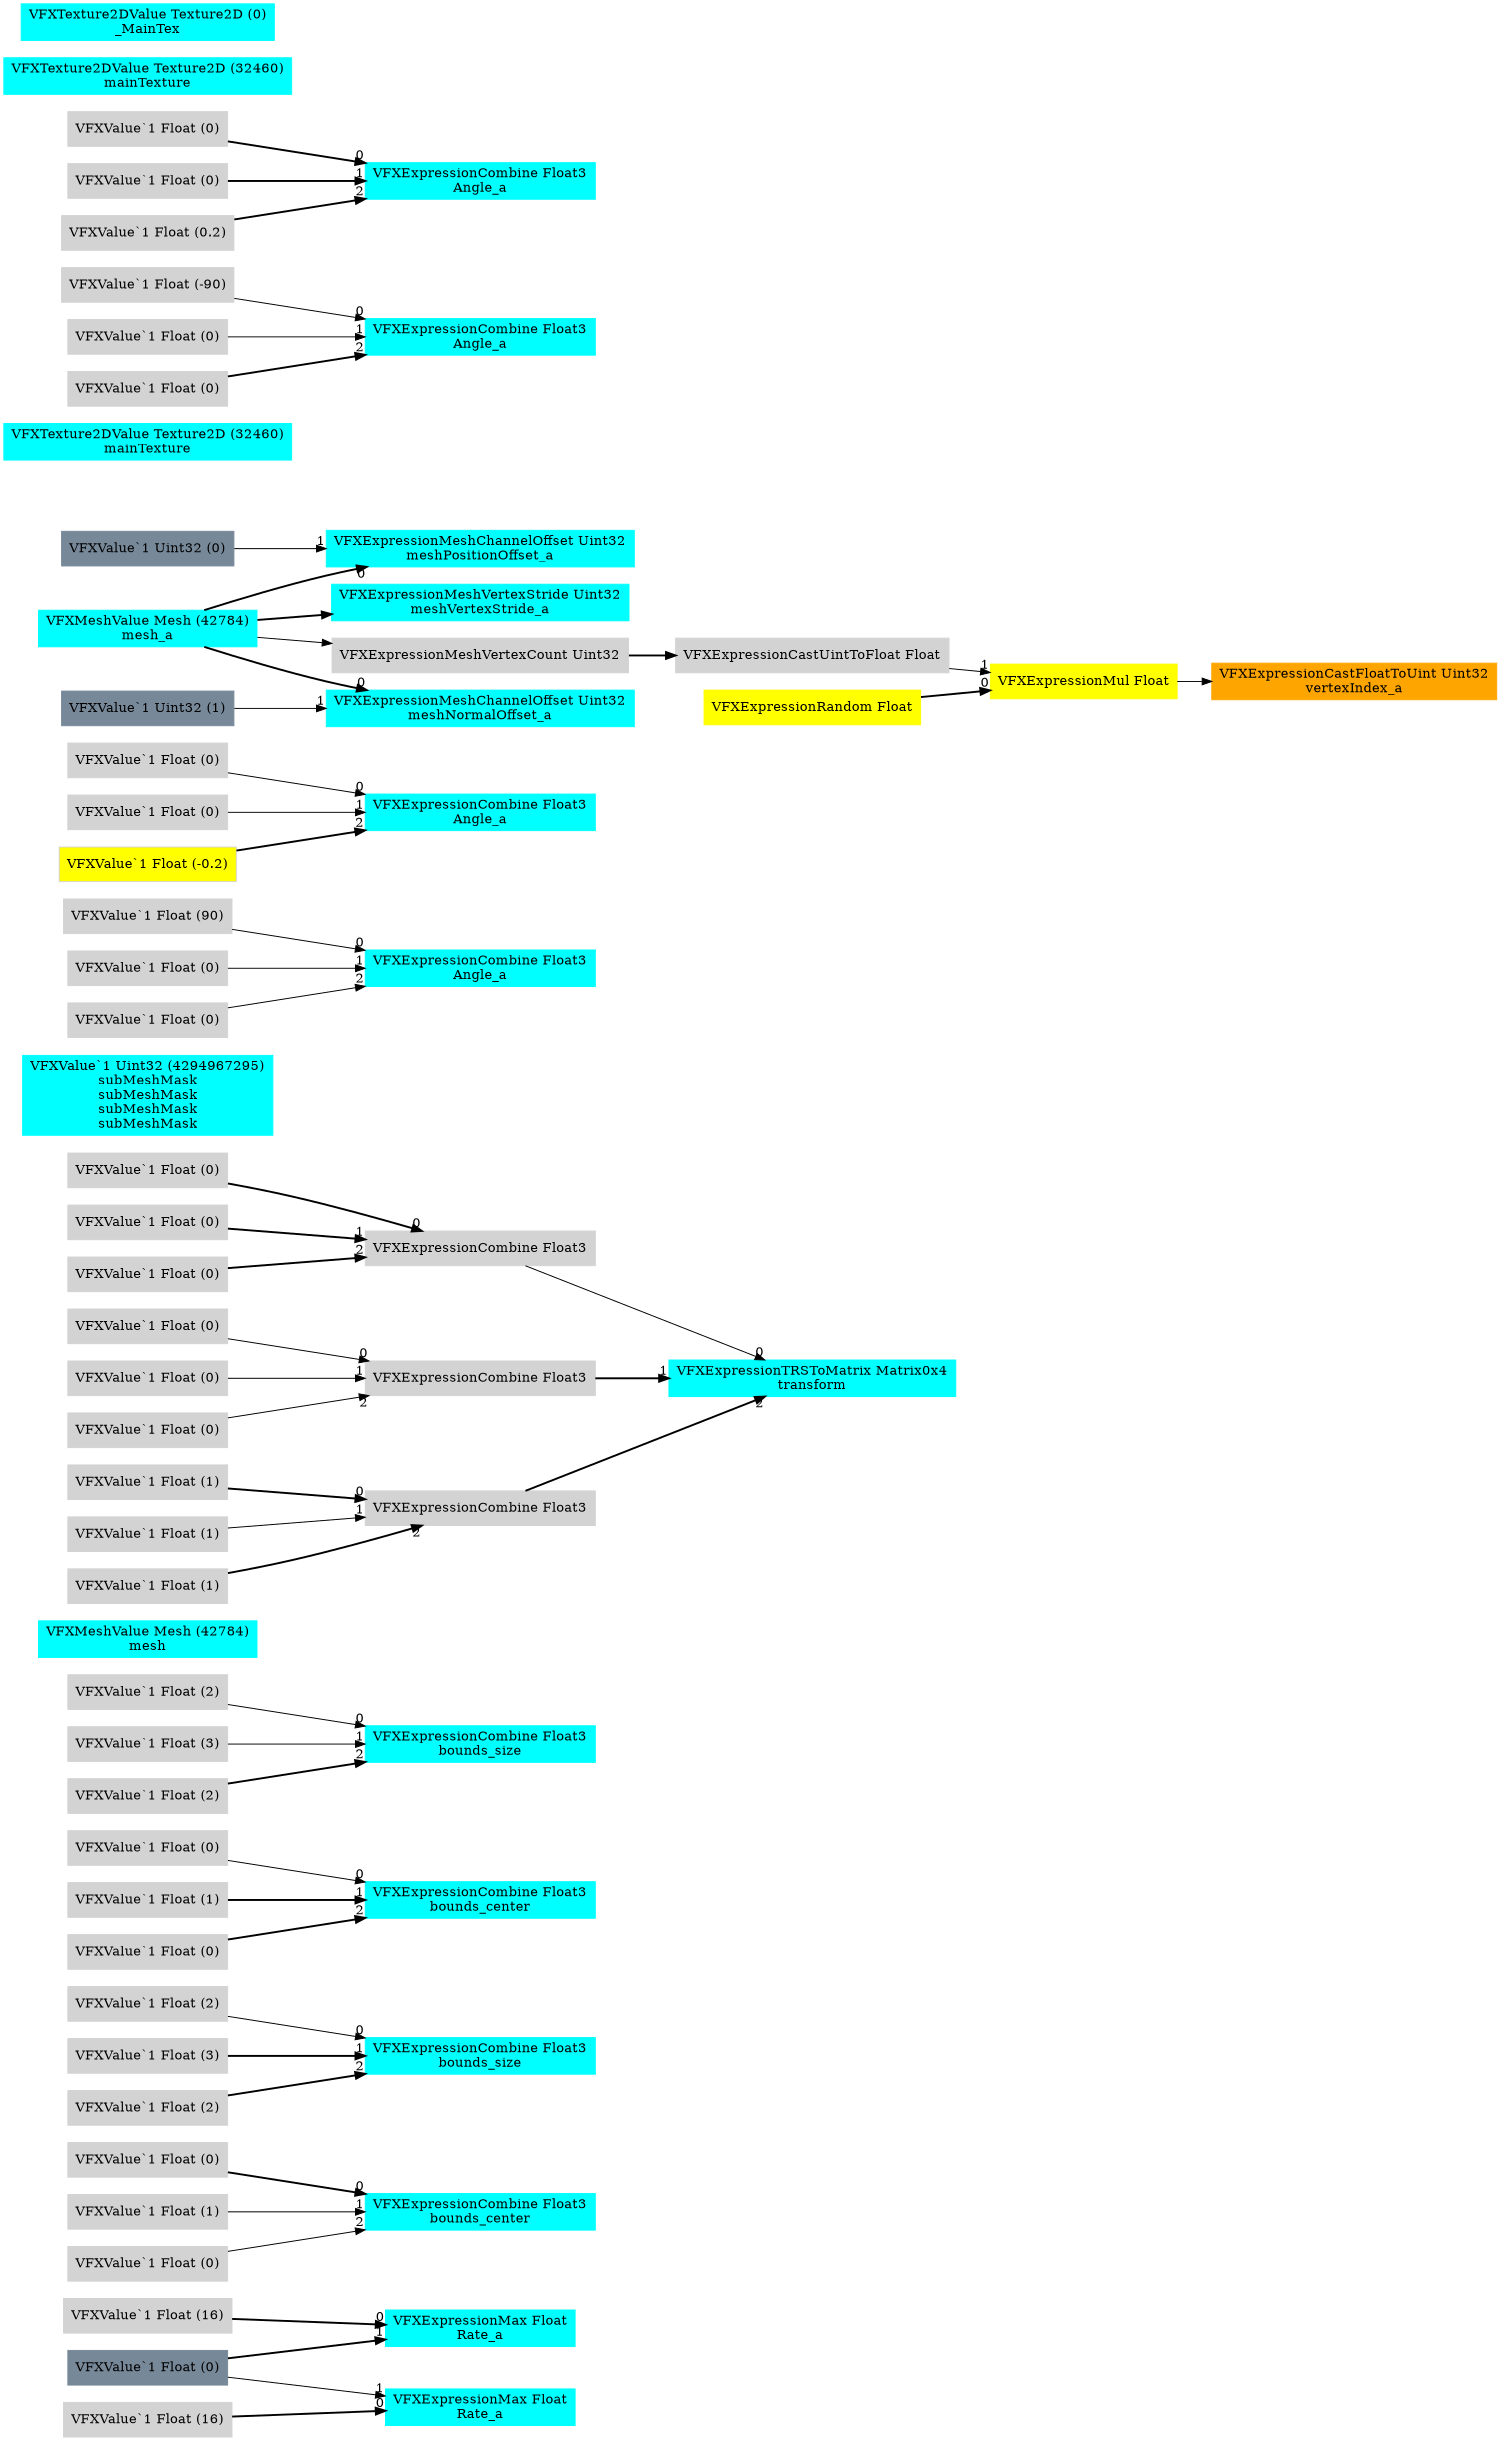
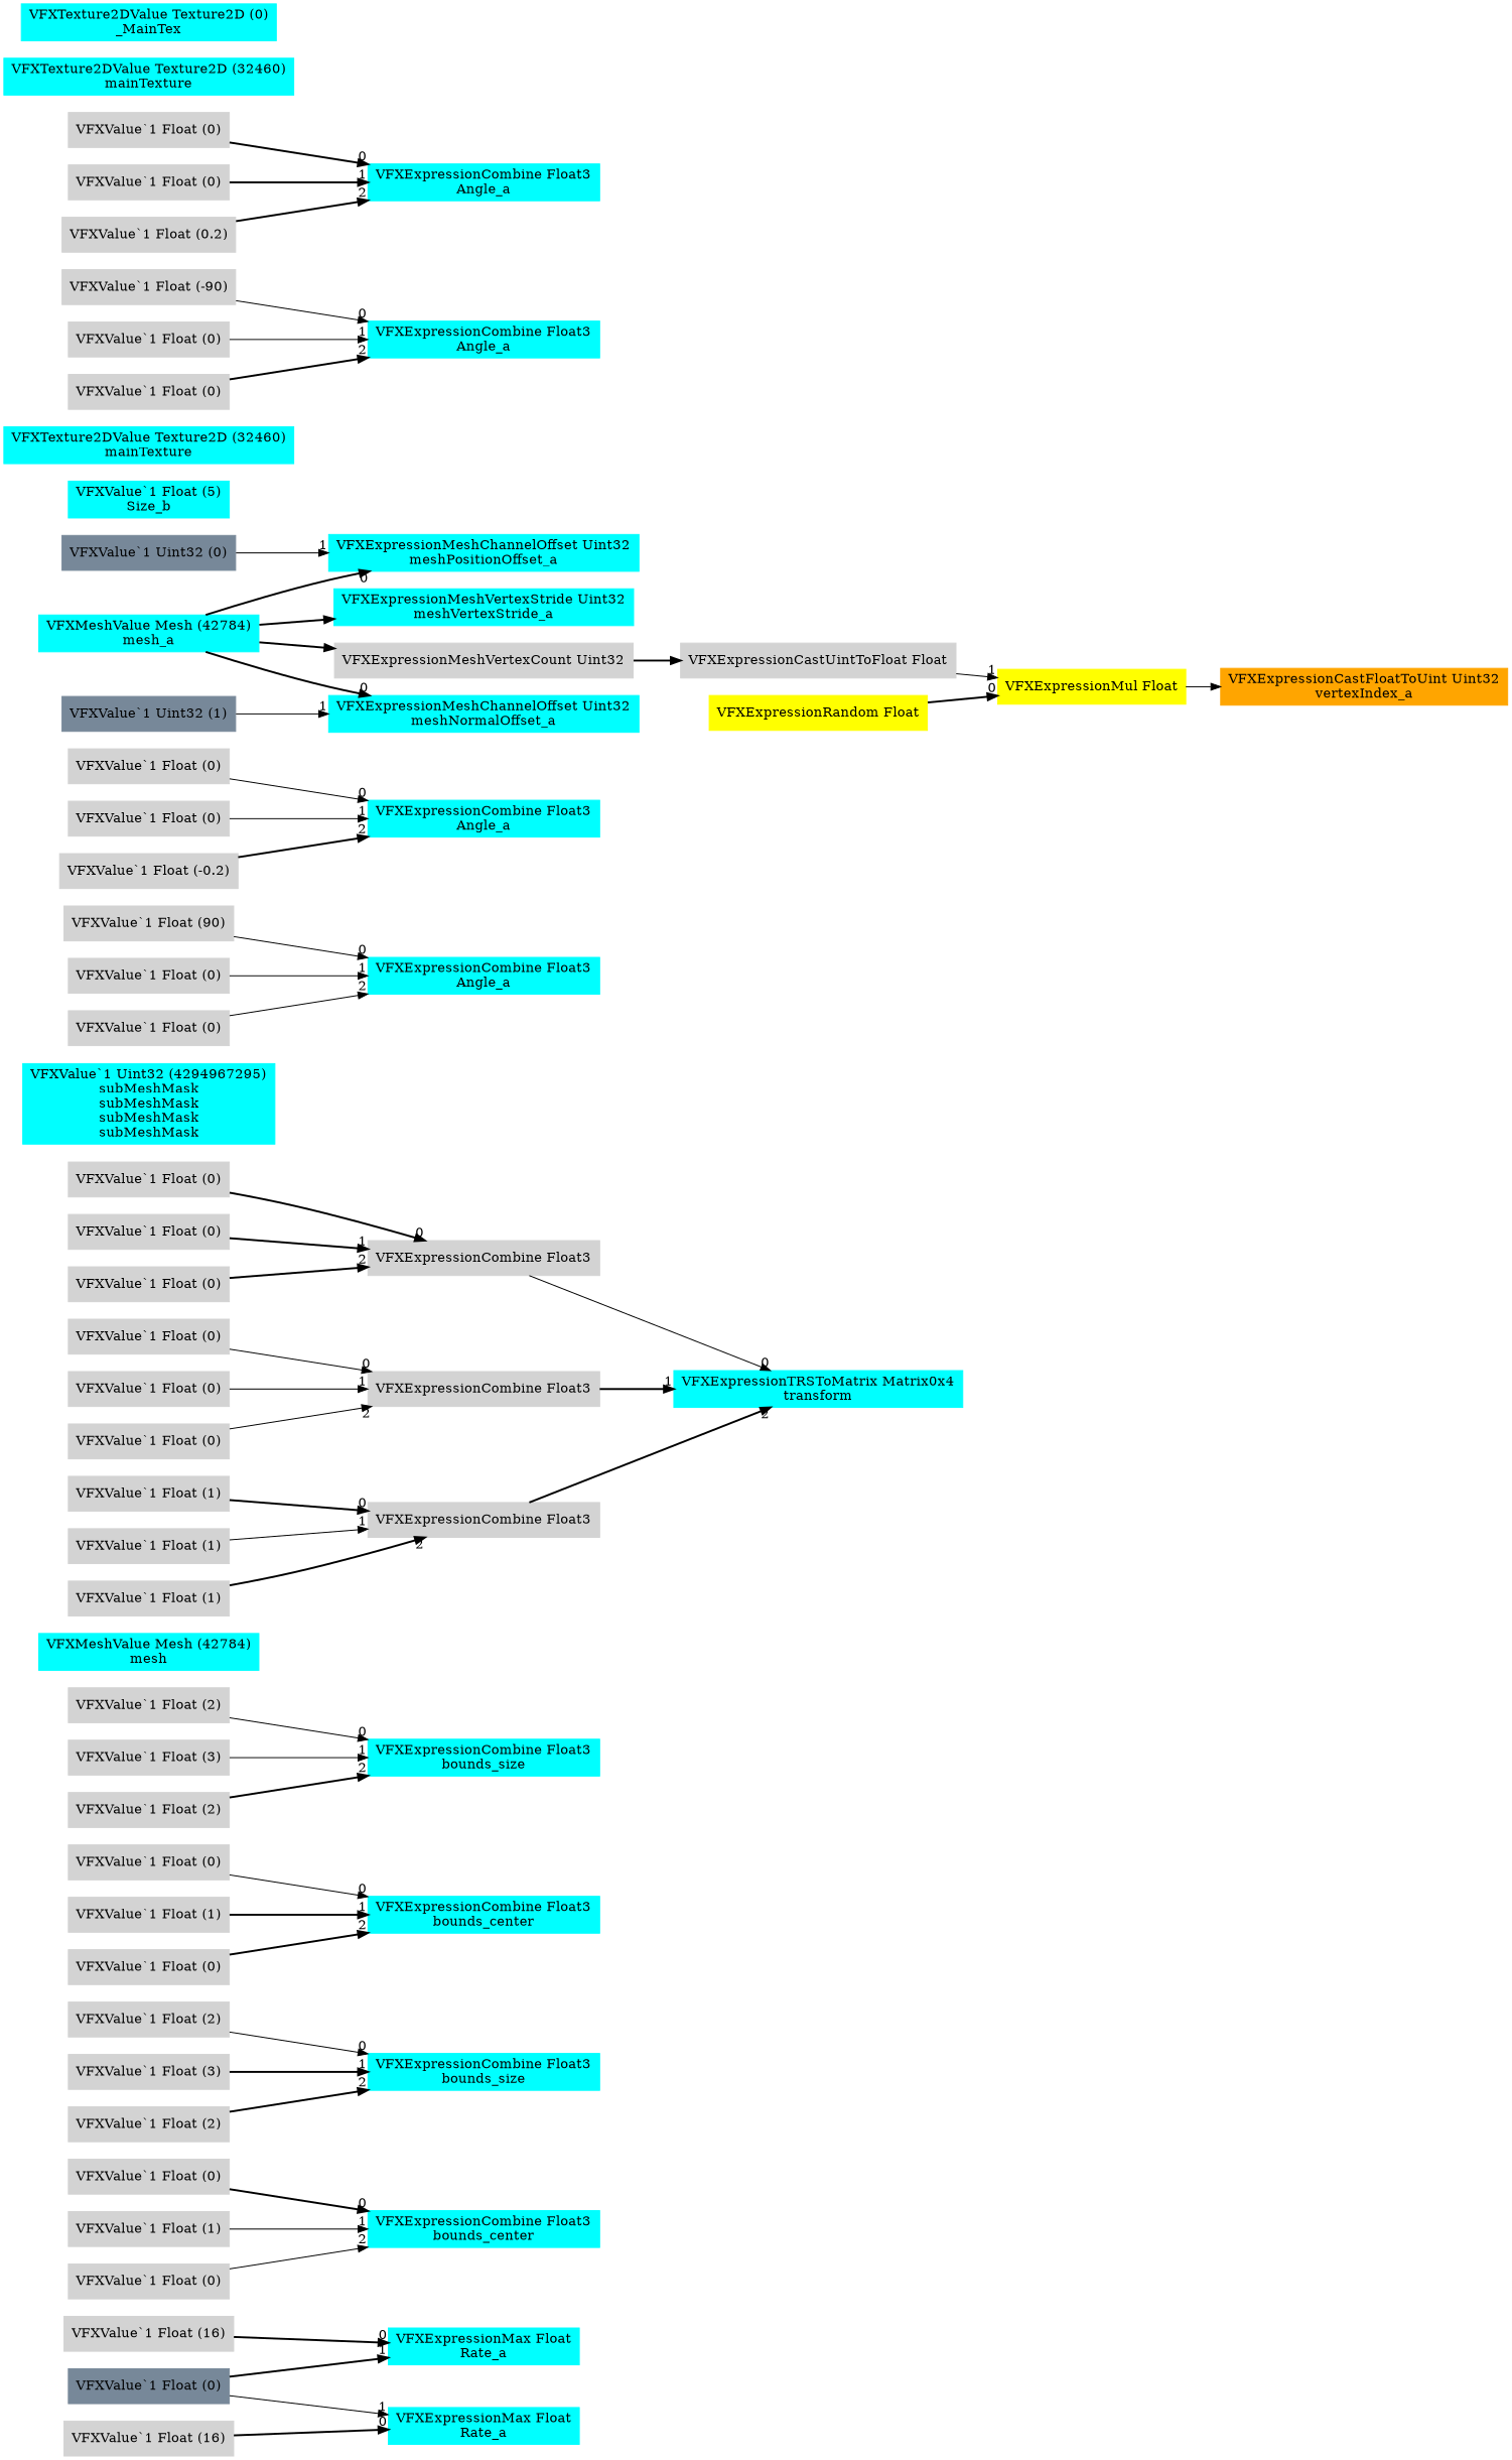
  digraph {
    rankdir=LR
    node [color=lightgray shape=box style=filled]
    edge [headlabel=0 style=bold]
    n1 [color=cyan label="VFXExpressionMax Float\nRate_a"]
    n2 [label="VFXValue`1 Float (16)"]
    n3 [color=lightslategray label="VFXValue`1 Float (0)"]
    n4 [color=cyan label="VFXExpressionMax Float\nRate_a"]
    n5 [label="VFXValue`1 Float (16)"]
    n6 [color=cyan label="VFXExpressionCombine Float3\nbounds_center"]
    n7 [label="VFXValue`1 Float (0)"]
    n8 [label="VFXValue`1 Float (1)"]
    n9 [label="VFXValue`1 Float (0)"]
    n10 [color=cyan label="VFXExpressionCombine Float3\nbounds_size"]
    n11 [label="VFXValue`1 Float (2)"]
    n12 [label="VFXValue`1 Float (3)"]
    n13 [label="VFXValue`1 Float (2)"]
    n14 [color=cyan label="VFXExpressionCombine Float3\nbounds_center"]
    n15 [label="VFXValue`1 Float (0)"]
    n16 [label="VFXValue`1 Float (1)"]
    n17 [label="VFXValue`1 Float (0)"]
    n18 [color=cyan label="VFXExpressionCombine Float3\nbounds_size"]
    n19 [label="VFXValue`1 Float (2)"]
    n20 [label="VFXValue`1 Float (3)"]
    n21 [label="VFXValue`1 Float (2)"]
    n22 [color=cyan label="VFXMeshValue Mesh (42784)\nmesh"]
    n23 [color=cyan label="VFXExpressionTRSToMatrix Matrix0x4\ntransform"]
    n24 [label="VFXExpressionCombine Float3"]
    n25 [label="VFXValue`1 Float (0)"]
    n26 [label="VFXValue`1 Float (0)"]
    n27 [label="VFXValue`1 Float (0)"]
    n28 [label="VFXExpressionCombine Float3"]
    n29 [label="VFXValue`1 Float (0)"]
    n30 [label="VFXValue`1 Float (0)"]
    n31 [label="VFXValue`1 Float (0)"]
    n32 [label="VFXExpressionCombine Float3"]
    n33 [label="VFXValue`1 Float (1)"]
    n34 [label="VFXValue`1 Float (1)"]
    n35 [label="VFXValue`1 Float (1)"]
    n36 [color=cyan label="VFXValue`1 Uint32 (4294967295)\nsubMeshMask\nsubMeshMask\nsubMeshMask\nsubMeshMask"]
    n37 [color=cyan label="VFXExpressionCombine Float3\nAngle_a"]
    n38 [label="VFXValue`1 Float (90)"]
    n39 [label="VFXValue`1 Float (0)"]
    n40 [label="VFXValue`1 Float (0)"]
    n41 [color=cyan label="VFXExpressionCombine Float3\nAngle_a"]
    n42 [label="VFXValue`1 Float (0)"]
    n43 [label="VFXValue`1 Float (0)"]
-   n44 [label="VFXValue`1 Float (-0.2)" fillcolor=yellow]
+   n44 [label="VFXValue`1 Float (-0.2)"]
    n45 [color=cyan label="VFXMeshValue Mesh (42784)\nmesh_a"]
    n46 [color=cyan label="VFXExpressionMeshVertexStride Uint32\nmeshVertexStride_a"]
    n47 [color=cyan label="VFXExpressionMeshChannelOffset Uint32\nmeshPositionOffset_a"]
    n48 [color=cyan label="VFXExpressionMeshChannelOffset Uint32\nmeshNormalOffset_a"]
    n49 [label="VFXExpressionMeshVertexCount Uint32"]
    n50 [label="VFXExpressionCastUintToFloat Float"]
    n51 [color=lightslategray label="VFXValue`1 Uint32 (0)"]
    n52 [color=lightslategray label="VFXValue`1 Uint32 (1)"]
    n53 [color=orange label="VFXExpressionCastFloatToUint Uint32\nvertexIndex_a"]
    n54 [color=yellow label="VFXExpressionMul Float"]
    n55 [color=yellow label="VFXExpressionRandom Float"]
+   n56 [color=cyan label="VFXValue`1 Float (5)\nSize_b"]
    n57 [color=cyan label="VFXTexture2DValue Texture2D (32460)\nmainTexture"]
    n58 [color=cyan label="VFXExpressionCombine Float3\nAngle_a"]
    n59 [label="VFXValue`1 Float (-90)"]
    n60 [label="VFXValue`1 Float (0)"]
    n61 [label="VFXValue`1 Float (0)"]
    n62 [color=cyan label="VFXExpressionCombine Float3\nAngle_a"]
    n63 [label="VFXValue`1 Float (0)"]
    n64 [label="VFXValue`1 Float (0)"]
    n65 [label="VFXValue`1 Float (0.2)"]
    n66 [color=cyan label="VFXTexture2DValue Texture2D (32460)\nmainTexture"]
    n67 [color=cyan label="VFXTexture2DValue Texture2D (0)\n_MainTex"]
    n2 -> n1
    n3 -> n1 [headlabel=1]
    n3 -> n4 [headlabel=1 style=solid]
    n5 -> n4
    n7 -> n6
    n8 -> n6 [headlabel=1 style=solid]
    n9 -> n6 [headlabel=2 style=solid]
    n11 -> n10 [style=solid]
    n12 -> n10 [headlabel=1]
    n13 -> n10 [headlabel=2]
    n15 -> n14 [style=solid]
    n16 -> n14 [headlabel=1]
    n17 -> n14 [headlabel=2]
    n19 -> n18 [style=solid]
    n20 -> n18 [headlabel=1 style=solid]
    n21 -> n18 [headlabel=2]
    n24 -> n23 [style=solid]
    n25 -> n24
    n26 -> n24 [headlabel=1]
    n27 -> n24 [headlabel=2]
    n28 -> n23 [headlabel=1]
    n29 -> n28 [style=solid]
    n30 -> n28 [headlabel=1 style=solid]
    n31 -> n28 [headlabel=2 style=solid]
    n32 -> n23 [headlabel=2]
    n33 -> n32
    n34 -> n32 [headlabel=1 style=solid]
    n35 -> n32 [headlabel=2]
    n38 -> n37 [style=solid]
    n39 -> n37 [headlabel=1 style=solid]
    n40 -> n37 [headlabel=2 style=solid]
    n42 -> n41 [style=solid]
    n43 -> n41 [headlabel=1 style=solid]
    n44 -> n41 [headlabel=2]
    n45 -> n46 [headlabel=""]
    n45 -> n47
    n45 -> n48
-   n45 -> n49 [style=solid headlabel=""]
+   n45 -> n49 [headlabel=""]
    n49 -> n50 [headlabel=""]
    n50 -> n54 [headlabel=1 style=solid]
    n51 -> n47 [headlabel=1 style=solid]
    n52 -> n48 [headlabel=1 style=solid]
    n54 -> n53 [style=solid headlabel=""]
    n55 -> n54
    n59 -> n58 [style=solid]
    n60 -> n58 [headlabel=1 style=solid]
    n61 -> n58 [headlabel=2]
    n63 -> n62
    n64 -> n62 [headlabel=1]
    n65 -> n62 [headlabel=2]
  }
